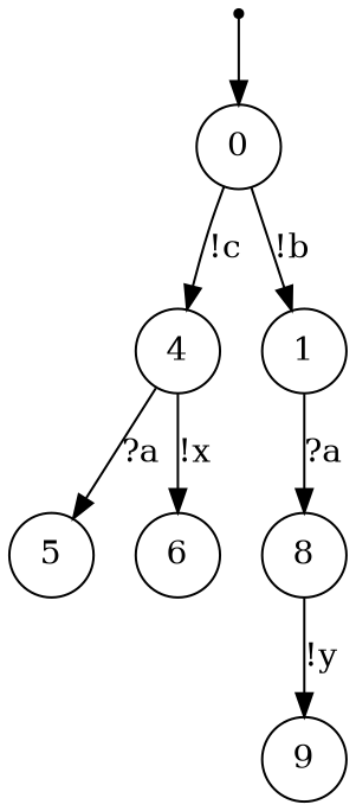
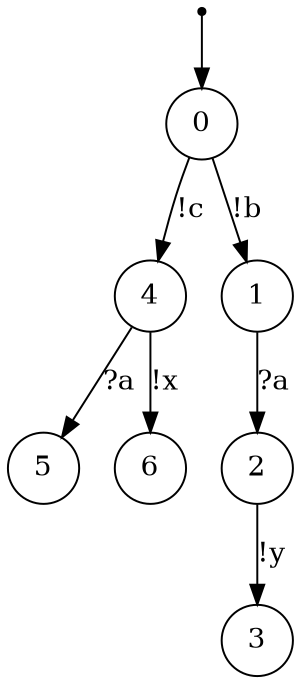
  digraph {
    node [shape=circle]
    ENTRY [shape=point]
    0
    4
    1
    5
    6
-   2 [label=8]
-   3 [label=9]
+   2
+   3
    ENTRY -> 0
    0 -> 4 [label="!c"]
    0 -> 1 [label="!b"]
    4 -> 5 [label="?a"]
    4 -> 6 [label="!x"]
    1 -> 2 [label="?a"]
    2 -> 3 [label="!y"]
  }
